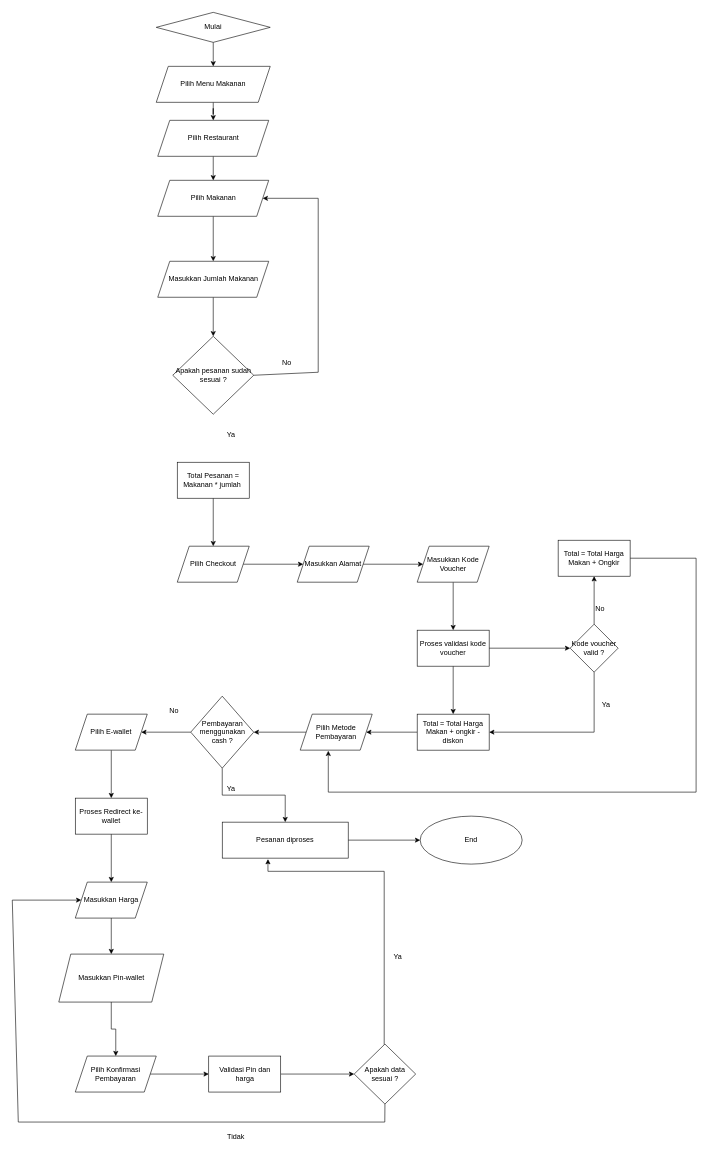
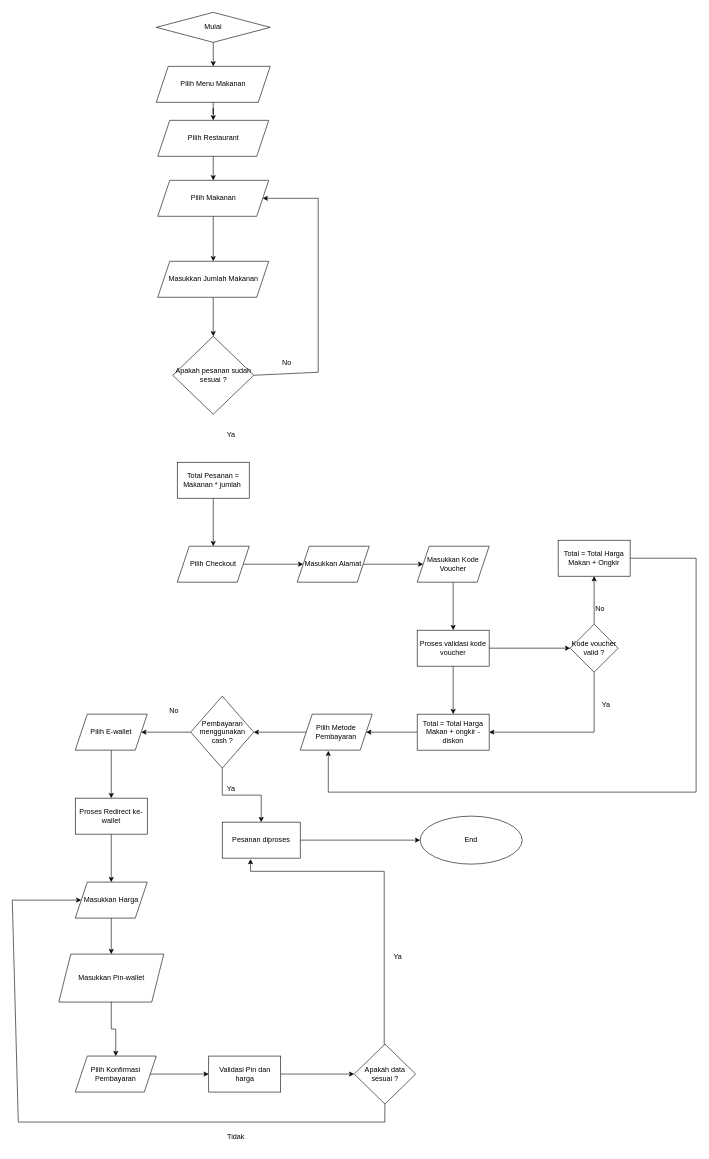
  <mxCell id="0" />
  <mxCell id="1" parent="0" />
  <mxCell id="2" value="" style="edgeStyle=orthogonalEdgeStyle;rounded=0;orthogonalLoop=1;jettySize=auto;html=1;" edge="1" parent="1" source="3" target="5"><mxGeometry relative="1" as="geometry" /></mxCell>
  <mxCell id="3" value="Mulai" style="rhombus;whiteSpace=wrap;html=1;" vertex="1" parent="1"><mxGeometry x="260" y="20" width="190" height="50" as="geometry" /></mxCell>
  <mxCell id="4" value="" style="edgeStyle=orthogonalEdgeStyle;rounded=0;orthogonalLoop=1;jettySize=auto;html=1;" edge="1" parent="1" source="5" target="7"><mxGeometry relative="1" as="geometry" /></mxCell>
  <mxCell id="5" value="Pilih Menu Makanan" style="shape=parallelogram;perimeter=parallelogramPerimeter;whiteSpace=wrap;html=1;fixedSize=1;" vertex="1" parent="1"><mxGeometry x="260" y="110" width="190" height="60" as="geometry" /></mxCell>
  <mxCell id="6" value="" style="edgeStyle=orthogonalEdgeStyle;rounded=0;orthogonalLoop=1;jettySize=auto;html=1;" edge="1" parent="1" source="7" target="9"><mxGeometry relative="1" as="geometry" /></mxCell>
  <mxCell id="7" value="Pilih Restaurant" style="shape=parallelogram;perimeter=parallelogramPerimeter;whiteSpace=wrap;html=1;fixedSize=1;" vertex="1" parent="1"><mxGeometry x="262.5" y="200" width="185" height="60" as="geometry" /></mxCell>
  <mxCell id="8" value="" style="edgeStyle=orthogonalEdgeStyle;rounded=0;orthogonalLoop=1;jettySize=auto;html=1;" edge="1" parent="1" source="9" target="12"><mxGeometry relative="1" as="geometry" /></mxCell>
  <mxCell id="9" value="Pilih Makanan" style="shape=parallelogram;perimeter=parallelogramPerimeter;whiteSpace=wrap;html=1;fixedSize=1;" vertex="1" parent="1"><mxGeometry x="262.5" y="300" width="185" height="60" as="geometry" /></mxCell>
  <mxCell id="10" value="Apakah pesanan sudah sesuai ?" style="rhombus;whiteSpace=wrap;html=1;" vertex="1" parent="1"><mxGeometry x="287.5" y="560" width="135" height="130" as="geometry" /></mxCell>
  <mxCell id="11" value="" style="edgeStyle=orthogonalEdgeStyle;rounded=0;orthogonalLoop=1;jettySize=auto;html=1;" edge="1" parent="1" source="12" target="10"><mxGeometry relative="1" as="geometry" /></mxCell>
  <mxCell id="12" value="Masukkan Jumlah Makanan" style="shape=parallelogram;perimeter=parallelogramPerimeter;whiteSpace=wrap;html=1;fixedSize=1;" vertex="1" parent="1"><mxGeometry x="262.5" y="435" width="185" height="60" as="geometry" /></mxCell>
  <mxCell id="13" value="" style="endArrow=classic;html=1;rounded=0;exitX=1;exitY=0.5;exitDx=0;exitDy=0;entryX=1;entryY=0.5;entryDx=0;entryDy=0;" edge="1" parent="1" source="10" target="9"><mxGeometry width="50" height="50" relative="1" as="geometry"><mxPoint x="320" y="580" as="sourcePoint" /><mxPoint x="520" y="580" as="targetPoint" /><Array as="points"><mxPoint x="530" y="620" /><mxPoint x="530" y="330" /></Array></mxGeometry></mxCell>
  <mxCell id="14" value="No" style="text;html=1;strokeColor=none;fillColor=none;align=center;verticalAlign=middle;whiteSpace=wrap;rounded=0;" vertex="1" parent="1"><mxGeometry x="447.5" y="590" width="60" height="30" as="geometry" /></mxCell>
  <mxCell id="15" value="" style="edgeStyle=orthogonalEdgeStyle;rounded=0;orthogonalLoop=1;jettySize=auto;html=1;" edge="1" parent="1" source="16" target="19"><mxGeometry relative="1" as="geometry" /></mxCell>
  <mxCell id="16" value="Total Pesanan = Makanan * jumlah&amp;nbsp;" style="whiteSpace=wrap;html=1;" vertex="1" parent="1"><mxGeometry x="295" y="770" width="120" height="60" as="geometry" /></mxCell>
  <mxCell id="17" value="Ya" style="text;html=1;strokeColor=none;fillColor=none;align=center;verticalAlign=middle;whiteSpace=wrap;rounded=0;" vertex="1" parent="1"><mxGeometry x="355" y="710" width="60" height="30" as="geometry" /></mxCell>
  <mxCell id="18" value="" style="edgeStyle=orthogonalEdgeStyle;rounded=0;orthogonalLoop=1;jettySize=auto;html=1;" edge="1" parent="1" source="19" target="21"><mxGeometry relative="1" as="geometry" /></mxCell>
  <mxCell id="19" value="Pilih Checkout" style="shape=parallelogram;perimeter=parallelogramPerimeter;whiteSpace=wrap;html=1;fixedSize=1;" vertex="1" parent="1"><mxGeometry x="295" y="910" width="120" height="60" as="geometry" /></mxCell>
  <mxCell id="20" value="" style="edgeStyle=orthogonalEdgeStyle;rounded=0;orthogonalLoop=1;jettySize=auto;html=1;" edge="1" parent="1" source="21" target="23"><mxGeometry relative="1" as="geometry" /></mxCell>
  <mxCell id="21" value="Masukkan Alamat" style="shape=parallelogram;perimeter=parallelogramPerimeter;whiteSpace=wrap;html=1;fixedSize=1;" vertex="1" parent="1"><mxGeometry x="495" y="910" width="120" height="60" as="geometry" /></mxCell>
  <mxCell id="22" value="" style="edgeStyle=orthogonalEdgeStyle;rounded=0;orthogonalLoop=1;jettySize=auto;html=1;" edge="1" parent="1" source="23" target="29"><mxGeometry relative="1" as="geometry" /></mxCell>
  <mxCell id="23" value="Masukkan Kode Voucher" style="shape=parallelogram;perimeter=parallelogramPerimeter;whiteSpace=wrap;html=1;fixedSize=1;" vertex="1" parent="1"><mxGeometry x="695" y="910" width="120" height="60" as="geometry" /></mxCell>
  <mxCell id="24" value="" style="edgeStyle=orthogonalEdgeStyle;rounded=0;orthogonalLoop=1;jettySize=auto;html=1;" edge="1" parent="1" source="26" target="35"><mxGeometry relative="1" as="geometry" /></mxCell>
  <mxCell id="25" value="" style="edgeStyle=orthogonalEdgeStyle;rounded=0;orthogonalLoop=1;jettySize=auto;html=1;" edge="1" parent="1" source="26" target="38"><mxGeometry relative="1" as="geometry" /></mxCell>
  <mxCell id="26" value="Pembayaran menggunakan cash ?" style="rhombus;whiteSpace=wrap;html=1;" vertex="1" parent="1"><mxGeometry x="317.5" y="1160" width="105" height="120" as="geometry" /></mxCell>
  <mxCell id="27" value="" style="edgeStyle=orthogonalEdgeStyle;rounded=0;orthogonalLoop=1;jettySize=auto;html=1;" edge="1" parent="1" source="29" target="31"><mxGeometry relative="1" as="geometry" /></mxCell>
  <mxCell id="28" value="" style="edgeStyle=orthogonalEdgeStyle;rounded=0;orthogonalLoop=1;jettySize=auto;html=1;" edge="1" parent="1" source="29" target="56"><mxGeometry relative="1" as="geometry" /></mxCell>
  <mxCell id="29" value="Proses validasi kode voucher" style="whiteSpace=wrap;html=1;" vertex="1" parent="1"><mxGeometry x="695" y="1050" width="120" height="60" as="geometry" /></mxCell>
  <mxCell id="30" value="" style="edgeStyle=orthogonalEdgeStyle;rounded=0;orthogonalLoop=1;jettySize=auto;html=1;" edge="1" parent="1" source="31" target="33"><mxGeometry relative="1" as="geometry" /></mxCell>
  <mxCell id="31" value="Total = Total Harga Makan + ongkir - diskon" style="whiteSpace=wrap;html=1;" vertex="1" parent="1"><mxGeometry x="695" y="1190" width="120" height="60" as="geometry" /></mxCell>
  <mxCell id="32" value="" style="edgeStyle=orthogonalEdgeStyle;rounded=0;orthogonalLoop=1;jettySize=auto;html=1;" edge="1" parent="1" source="33" target="26"><mxGeometry relative="1" as="geometry" /></mxCell>
  <mxCell id="33" value="Pilih Metode Pembayaran" style="shape=parallelogram;perimeter=parallelogramPerimeter;whiteSpace=wrap;html=1;fixedSize=1;" vertex="1" parent="1"><mxGeometry x="500" y="1190" width="120" height="60" as="geometry" /></mxCell>
  <mxCell id="34" value="" style="edgeStyle=orthogonalEdgeStyle;rounded=0;orthogonalLoop=1;jettySize=auto;html=1;" edge="1" parent="1" source="35" target="54"><mxGeometry relative="1" as="geometry" /></mxCell>
- <mxCell id="35" value="Pesanan diproses" style="whiteSpace=wrap;html=1;" vertex="1" parent="1"><mxGeometry x="370" y="1370" width="210" height="60" as="geometry" /></mxCell>
+ <mxCell id="35" value="Pesanan diproses" style="whiteSpace=wrap;html=1;" vertex="1" parent="1"><mxGeometry x="370" y="1370" width="130" height="60" as="geometry" /></mxCell>
  <mxCell id="36" value="Ya" style="text;html=1;strokeColor=none;fillColor=none;align=center;verticalAlign=middle;whiteSpace=wrap;rounded=0;" vertex="1" parent="1"><mxGeometry x="355" y="1300" width="60" height="30" as="geometry" /></mxCell>
  <mxCell id="37" value="" style="edgeStyle=orthogonalEdgeStyle;rounded=0;orthogonalLoop=1;jettySize=auto;html=1;" edge="1" parent="1" source="38" target="40"><mxGeometry relative="1" as="geometry" /></mxCell>
  <mxCell id="38" value="Pilih E-wallet" style="shape=parallelogram;perimeter=parallelogramPerimeter;whiteSpace=wrap;html=1;fixedSize=1;" vertex="1" parent="1"><mxGeometry x="125" y="1190" width="120" height="60" as="geometry" /></mxCell>
  <mxCell id="39" value="" style="edgeStyle=orthogonalEdgeStyle;rounded=0;orthogonalLoop=1;jettySize=auto;html=1;" edge="1" parent="1" source="40" target="42"><mxGeometry relative="1" as="geometry" /></mxCell>
  <mxCell id="40" value="Proses Redirect ke-wallet" style="whiteSpace=wrap;html=1;" vertex="1" parent="1"><mxGeometry x="125" y="1330" width="120" height="60" as="geometry" /></mxCell>
  <mxCell id="41" value="" style="edgeStyle=orthogonalEdgeStyle;rounded=0;orthogonalLoop=1;jettySize=auto;html=1;" edge="1" parent="1" source="42" target="44"><mxGeometry relative="1" as="geometry" /></mxCell>
  <mxCell id="42" value="Masukkan Harga" style="shape=parallelogram;perimeter=parallelogramPerimeter;whiteSpace=wrap;html=1;fixedSize=1;" vertex="1" parent="1"><mxGeometry x="125" y="1470" width="120" height="60" as="geometry" /></mxCell>
  <mxCell id="43" value="" style="edgeStyle=orthogonalEdgeStyle;rounded=0;orthogonalLoop=1;jettySize=auto;html=1;" edge="1" parent="1" source="44" target="46"><mxGeometry relative="1" as="geometry" /></mxCell>
  <mxCell id="44" value="Masukkan Pin-wallet" style="shape=parallelogram;perimeter=parallelogramPerimeter;whiteSpace=wrap;html=1;fixedSize=1;" vertex="1" parent="1"><mxGeometry x="97.5" y="1590" width="175" height="80" as="geometry" /></mxCell>
  <mxCell id="45" value="" style="edgeStyle=orthogonalEdgeStyle;rounded=0;orthogonalLoop=1;jettySize=auto;html=1;" edge="1" parent="1" source="46" target="48"><mxGeometry relative="1" as="geometry" /></mxCell>
  <mxCell id="46" value="Pilih Konfirmasi Pembayaran" style="shape=parallelogram;perimeter=parallelogramPerimeter;whiteSpace=wrap;html=1;fixedSize=1;" vertex="1" parent="1"><mxGeometry x="125" y="1760" width="135" height="60" as="geometry" /></mxCell>
  <mxCell id="47" value="" style="edgeStyle=orthogonalEdgeStyle;rounded=0;orthogonalLoop=1;jettySize=auto;html=1;" edge="1" parent="1" source="48" target="50"><mxGeometry relative="1" as="geometry" /></mxCell>
  <mxCell id="48" value="Validasi Pin dan harga" style="whiteSpace=wrap;html=1;" vertex="1" parent="1"><mxGeometry x="347.5" y="1760" width="120" height="60" as="geometry" /></mxCell>
  <mxCell id="49" value="" style="edgeStyle=orthogonalEdgeStyle;rounded=0;orthogonalLoop=1;jettySize=auto;html=1;entryX=0.363;entryY=1.028;entryDx=0;entryDy=0;entryPerimeter=0;" edge="1" parent="1" source="50" target="35"><mxGeometry relative="1" as="geometry"><mxPoint x="641.25" y="1640" as="targetPoint" /><Array as="points"><mxPoint x="640" y="1452" /></Array></mxGeometry></mxCell>
  <mxCell id="50" value="Apakah data sesuai ?" style="rhombus;whiteSpace=wrap;html=1;" vertex="1" parent="1"><mxGeometry x="590" y="1740" width="102.5" height="100" as="geometry" /></mxCell>
  <mxCell id="51" value="Ya" style="text;html=1;strokeColor=none;fillColor=none;align=center;verticalAlign=middle;whiteSpace=wrap;rounded=0;" vertex="1" parent="1"><mxGeometry x="632.5" y="1580" width="60" height="30" as="geometry" /></mxCell>
  <mxCell id="52" value="" style="endArrow=classic;html=1;rounded=0;exitX=0.5;exitY=1;exitDx=0;exitDy=0;entryX=0;entryY=0.5;entryDx=0;entryDy=0;" edge="1" parent="1" source="50" target="42"><mxGeometry width="50" height="50" relative="1" as="geometry"><mxPoint x="490" y="1830" as="sourcePoint" /><mxPoint x="-10" y="1480" as="targetPoint" /><Array as="points"><mxPoint x="641" y="1870" /><mxPoint y="1870" x="30" /><mxPoint x="20" y="1500" /></Array></mxGeometry></mxCell>
  <mxCell id="53" value="Tidak" style="text;html=1;strokeColor=none;fillColor=none;align=center;verticalAlign=middle;whiteSpace=wrap;rounded=0;" vertex="1" parent="1"><mxGeometry x="362.5" y="1880" width="60" height="30" as="geometry" /></mxCell>
  <mxCell id="54" value="End" style="ellipse;whiteSpace=wrap;html=1;" vertex="1" parent="1"><mxGeometry x="700" y="1360" width="170" height="80" as="geometry" /></mxCell>
  <mxCell id="55" value="No" style="text;html=1;strokeColor=none;fillColor=none;align=center;verticalAlign=middle;whiteSpace=wrap;rounded=0;" vertex="1" parent="1"><mxGeometry x="260" y="1170" width="60" height="30" as="geometry" /></mxCell>
  <mxCell id="56" value="Kode voucher valid ?" style="rhombus;whiteSpace=wrap;html=1;" vertex="1" parent="1"><mxGeometry x="950" y="1040" width="80" height="80" as="geometry" /></mxCell>
  <mxCell id="57" value="" style="endArrow=classic;html=1;rounded=0;entryX=1;entryY=0.5;entryDx=0;entryDy=0;exitX=0.5;exitY=1;exitDx=0;exitDy=0;" edge="1" parent="1" source="56" target="31"><mxGeometry width="50" height="50" relative="1" as="geometry"><mxPoint x="810" y="1060" as="sourcePoint" /><mxPoint x="860" y="1010" as="targetPoint" /><Array as="points"><mxPoint x="990" y="1220" /></Array></mxGeometry></mxCell>
  <mxCell id="58" value="Ya" style="text;html=1;strokeColor=none;fillColor=none;align=center;verticalAlign=middle;whiteSpace=wrap;rounded=0;" vertex="1" parent="1"><mxGeometry x="980" y="1160" width="60" height="30" as="geometry" /></mxCell>
  <mxCell id="59" value="" style="endArrow=classic;html=1;rounded=0;exitX=0.5;exitY=0;exitDx=0;exitDy=0;" edge="1" parent="1" source="56" target="61"><mxGeometry width="50" height="50" relative="1" as="geometry"><mxPoint x="770" y="1090" as="sourcePoint" /><mxPoint x="990" y="960" as="targetPoint" /></mxGeometry></mxCell>
  <mxCell id="60" value="" style="edgeStyle=orthogonalEdgeStyle;rounded=0;orthogonalLoop=1;jettySize=auto;html=1;entryX=0.39;entryY=1.017;entryDx=0;entryDy=0;entryPerimeter=0;" edge="1" parent="1" source="61" target="33"><mxGeometry relative="1" as="geometry"><mxPoint x="680" y="1320" as="targetPoint" /><Array as="points"><mxPoint x="1160" y="930" /><mxPoint x="1160" y="1320" /><mxPoint x="547" y="1320" /></Array></mxGeometry></mxCell>
  <mxCell id="61" value="Total = Total Harga Makan + Ongkir" style="rounded=0;whiteSpace=wrap;html=1;" vertex="1" parent="1"><mxGeometry x="930" y="900" width="120" height="60" as="geometry" /></mxCell>
  <mxCell id="62" value="No" style="text;html=1;strokeColor=none;fillColor=none;align=center;verticalAlign=middle;whiteSpace=wrap;rounded=0;" vertex="1" parent="1"><mxGeometry x="970" y="1000" width="60" height="30" as="geometry" /></mxCell>
